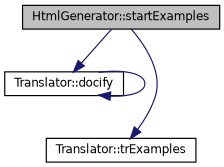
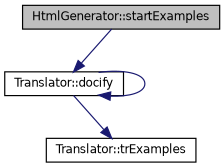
  digraph {
    rankdir=TB
    node [color=black fillcolor=white fontname=Helvetica fontsize=10 shape=record style=filled]
    edge [color=midnightblue fontname=Helvetica fontsize=10 labelfontname=Helvetica labelfontsize=10 style=solid]
    n1 [fillcolor=grey75 fontcolor=black height=0.2 label="HtmlGenerator::startExamples" width=0.4]
    n2 [height=0.2 label="Translator::docify" width=0.4]
    n3 [height=0.2 label="Translator::trExamples" width=0.4]
    n1 -> n2
-   n1 -> n3
+   n2 -> n3
    n2 -> n2
  }
